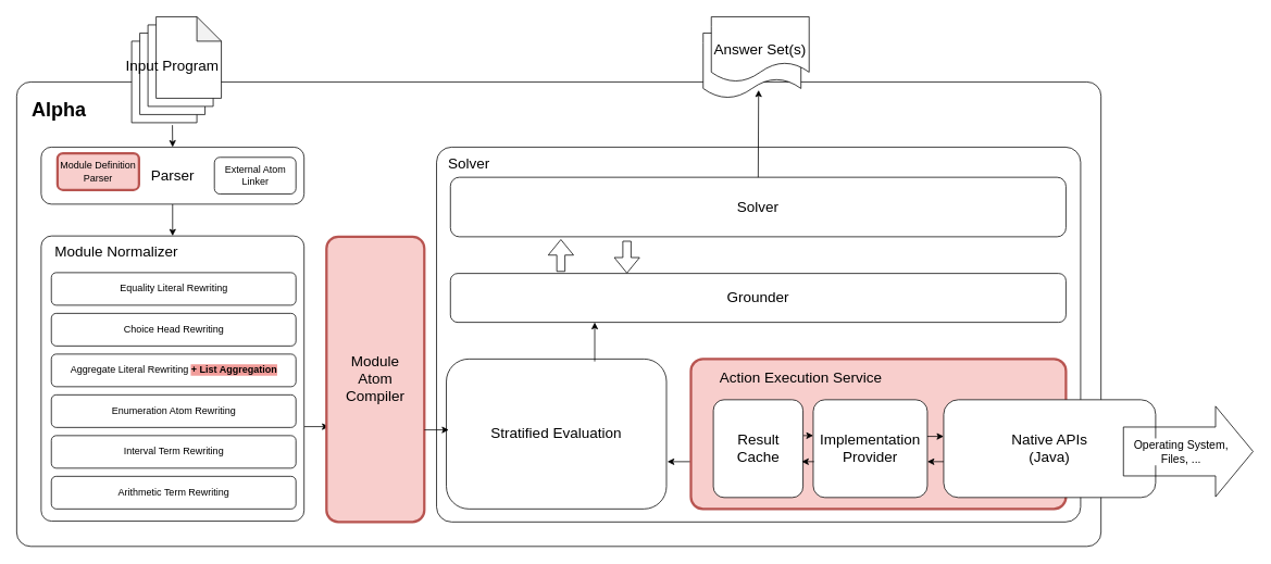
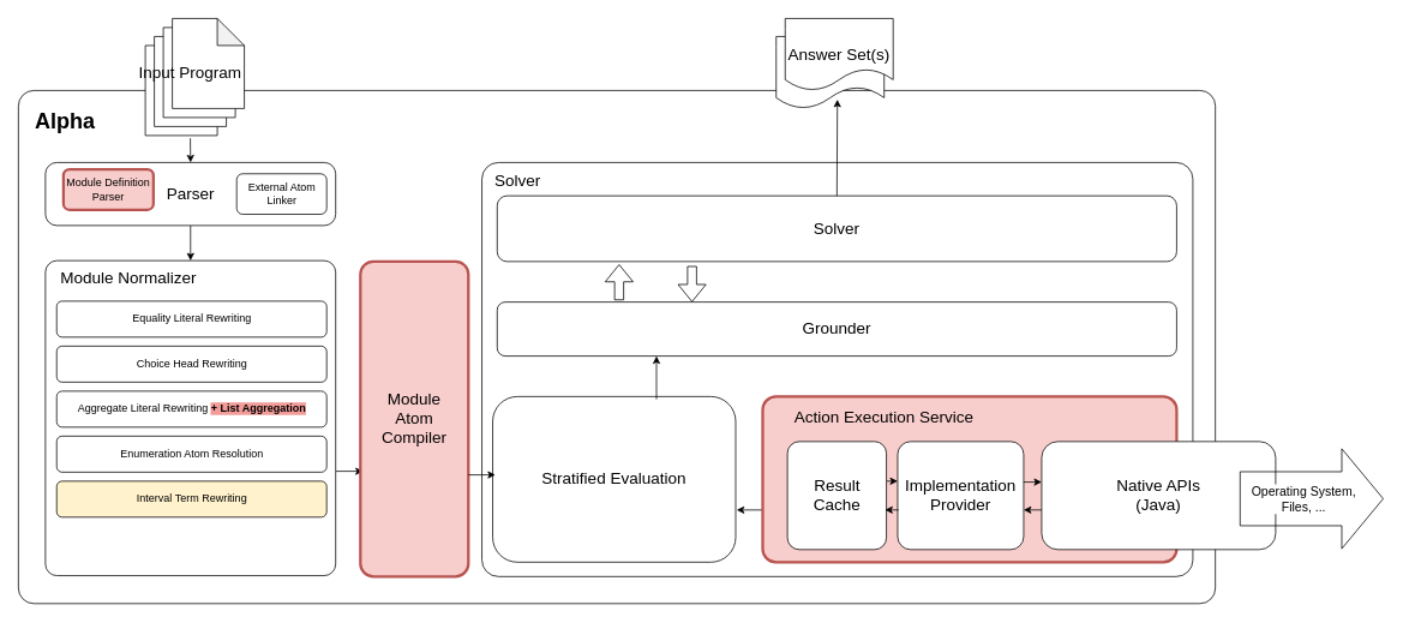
  <mxCell id="0" />
  <mxCell id="1" parent="0" />
  <mxCell id="2" value="" style="rounded=1;whiteSpace=wrap;html=1;arcSize=3;" parent="1" vertex="1"><mxGeometry x="20" y="100" width="1330" height="570" as="geometry" /></mxCell>
  <mxCell id="3" value="Alpha" style="text;html=1;align=center;verticalAlign=middle;whiteSpace=wrap;rounded=0;fontStyle=1;fontSize=24;" parent="1" vertex="1"><mxGeometry x="42" y="120" width="60" height="30" as="geometry" /></mxCell>
  <mxCell id="4" value="" style="endArrow=classic;html=1;rounded=0;exitX=0.625;exitY=1.03;exitDx=0;exitDy=0;exitPerimeter=0;entryX=0.5;entryY=0;entryDx=0;entryDy=0;" parent="1" source="20" target="16" edge="1"><mxGeometry width="50" height="50" relative="1" as="geometry"><mxPoint x="380" y="350" as="sourcePoint" /><mxPoint x="430" y="300" as="targetPoint" /></mxGeometry></mxCell>
  <mxCell id="5" value="" style="endArrow=classic;html=1;rounded=0;entryX=0.5;entryY=0;entryDx=0;entryDy=0;exitX=0.5;exitY=1;exitDx=0;exitDy=0;" parent="1" source="16" target="7" edge="1"><mxGeometry width="50" height="50" relative="1" as="geometry"><mxPoint x="350" y="250" as="sourcePoint" /><mxPoint x="400" y="200" as="targetPoint" /></mxGeometry></mxCell>
  <mxCell id="6" value="" style="group" parent="1" vertex="1" connectable="0"><mxGeometry x="50" y="289" width="360" height="350" as="geometry" /></mxCell>
  <mxCell id="7" value="" style="rounded=1;whiteSpace=wrap;html=1;arcSize=4;fontSize=18;" parent="6" vertex="1"><mxGeometry width="322.5" height="350" as="geometry" /></mxCell>
  <mxCell id="8" value="Module Normalizer " style="text;html=1;align=center;verticalAlign=middle;whiteSpace=wrap;rounded=0;fontSize=18;" parent="6" vertex="1"><mxGeometry x="1" y="4" width="182.5" height="30" as="geometry" /></mxCell>
  <mxCell id="9" value="Equality Literal Rewriting" style="rounded=1;whiteSpace=wrap;html=1;" parent="6" vertex="1"><mxGeometry x="12.5" y="45" width="300" height="40" as="geometry" /></mxCell>
  <mxCell id="10" value="Choice Head Rewriting" style="rounded=1;whiteSpace=wrap;html=1;" parent="6" vertex="1"><mxGeometry x="12.5" y="95" width="300" height="40" as="geometry" /></mxCell>
  <mxCell id="11" value="Aggregate Literal Rewriting &lt;b&gt;&lt;span style=&quot;background-color: rgb(241, 156, 153);&quot;&gt;+ List Aggregation&lt;/span&gt;&lt;/b&gt;" style="rounded=1;whiteSpace=wrap;html=1;" parent="6" vertex="1"><mxGeometry x="12.5" y="145" width="300" height="40" as="geometry" /></mxCell>
- <mxCell id="12" value="Enumeration Atom Rewriting" style="rounded=1;whiteSpace=wrap;html=1;" parent="6" vertex="1"><mxGeometry x="12.5" y="195" width="300" height="40" as="geometry" /></mxCell>
- <mxCell id="13" value="Interval Term Rewriting" style="rounded=1;whiteSpace=wrap;html=1;" parent="6" vertex="1"><mxGeometry x="12.5" y="245" width="300" height="40" as="geometry" /></mxCell>
- <mxCell id="14" value="Arithmetic Term Rewriting" style="rounded=1;whiteSpace=wrap;html=1;" parent="6" vertex="1"><mxGeometry x="12.5" y="295" width="300" height="40" as="geometry" /></mxCell>
+ <mxCell id="12" value="Enumeration Atom Resolution" style="rounded=1;whiteSpace=wrap;html=1;" parent="6" vertex="1"><mxGeometry x="12.5" y="195" width="300" height="40" as="geometry" /></mxCell>
+ <mxCell id="13" value="Interval Term Rewriting" style="rounded=1;whiteSpace=wrap;html=1;fillColor=#fff2cc;" parent="6" vertex="1"><mxGeometry x="12.5" y="245" width="300" height="40" as="geometry" /></mxCell>
  <mxCell id="15" value="" style="group" parent="1" vertex="1" connectable="0"><mxGeometry x="50" y="180" width="322.5" height="70" as="geometry" /></mxCell>
  <mxCell id="16" value="Parser" style="rounded=1;whiteSpace=wrap;html=1;arcSize=18;fontSize=18;" parent="15" vertex="1"><mxGeometry width="322.5" height="70" as="geometry" /></mxCell>
  <mxCell id="17" value="External Atom Linker" style="rounded=1;whiteSpace=wrap;html=1;" parent="15" vertex="1"><mxGeometry x="212.5" y="12.5" width="100" height="45" as="geometry" /></mxCell>
  <mxCell id="18" value="Module Definition&lt;br&gt;Parser" style="rounded=1;whiteSpace=wrap;html=1;strokeWidth=3;fillColor=#f8cecc;strokeColor=#b85450;" vertex="1" parent="15"><mxGeometry x="20" y="7.5" width="100" height="45" as="geometry" /></mxCell>
  <mxCell id="19" value="" style="group" parent="1" vertex="1" connectable="0"><mxGeometry x="151" width="120" height="130" as="geometry" y="20" /></mxCell>
  <mxCell id="20" value="" style="shape=note;whiteSpace=wrap;html=1;backgroundOutline=1;darkOpacity=0.05;" parent="19" vertex="1"><mxGeometry x="10" y="30" width="80" height="100" as="geometry" /></mxCell>
  <mxCell id="21" value="" style="shape=note;whiteSpace=wrap;html=1;backgroundOutline=1;darkOpacity=0.05;" parent="19" vertex="1"><mxGeometry x="20" y="20" width="80" height="100" as="geometry" /></mxCell>
  <mxCell id="22" value="" style="shape=note;whiteSpace=wrap;html=1;backgroundOutline=1;darkOpacity=0.05;" parent="19" vertex="1"><mxGeometry x="30" y="10" width="80" height="100" as="geometry" /></mxCell>
  <mxCell id="23" value="" style="shape=note;whiteSpace=wrap;html=1;backgroundOutline=1;darkOpacity=0.05;" parent="19" vertex="1"><mxGeometry x="40" width="80" height="100" as="geometry" /></mxCell>
  <mxCell id="24" value="Input Program" style="text;html=1;align=center;verticalAlign=middle;whiteSpace=wrap;rounded=0;fontSize=18;" parent="19" vertex="1"><mxGeometry y="45" width="120" height="30" as="geometry" /></mxCell>
  <mxCell id="25" value="" style="rounded=1;whiteSpace=wrap;html=1;arcSize=4;" parent="1" vertex="1"><mxGeometry x="535" y="180" width="790" height="460" as="geometry" /></mxCell>
  <mxCell id="26" value="Solver" style="text;html=1;align=center;verticalAlign=middle;whiteSpace=wrap;rounded=0;fontSize=18;" parent="1" vertex="1"><mxGeometry x="545" y="185" width="60" height="30" as="geometry" /></mxCell>
  <mxCell id="27" value="Stratified Evaluation" style="rounded=1;whiteSpace=wrap;html=1;fontSize=18;" parent="1" vertex="1"><mxGeometry x="547" y="440" width="270" height="184" as="geometry" /></mxCell>
  <mxCell id="28" value="Grounder" style="rounded=1;whiteSpace=wrap;html=1;fontSize=18;" parent="1" vertex="1"><mxGeometry x="552" y="335" width="755" height="60" as="geometry" /></mxCell>
  <mxCell id="29" value="Solver" style="rounded=1;whiteSpace=wrap;html=1;fontSize=18;" parent="1" vertex="1"><mxGeometry x="552" y="217" width="755" height="73" as="geometry" /></mxCell>
  <mxCell id="30" value="" style="shape=flexArrow;endArrow=classic;html=1;rounded=0;" parent="1" edge="1"><mxGeometry width="50" height="50" relative="1" as="geometry"><mxPoint x="687.5" y="333" as="sourcePoint" /><mxPoint x="687.5" y="293" as="targetPoint" /></mxGeometry></mxCell>
  <mxCell id="31" value="" style="shape=flexArrow;endArrow=classic;html=1;rounded=0;exitX=0.5;exitY=1;exitDx=0;exitDy=0;entryX=0.5;entryY=0;entryDx=0;entryDy=0;" parent="1" edge="1"><mxGeometry width="50" height="50" relative="1" as="geometry"><mxPoint x="768.5" y="295" as="sourcePoint" /><mxPoint x="768.5" y="335" as="targetPoint" /></mxGeometry></mxCell>
  <mxCell id="32" value="" style="endArrow=classic;html=1;rounded=0;exitX=0.5;exitY=0;exitDx=0;exitDy=0;" parent="1" edge="1" source="29"><mxGeometry width="50" height="50" relative="1" as="geometry"><mxPoint x="727" y="230" as="sourcePoint" /><mxPoint x="930" y="110" as="targetPoint" /></mxGeometry></mxCell>
  <mxCell id="33" value="" style="shape=document;whiteSpace=wrap;html=1;boundedLbl=1;" parent="1" vertex="1"><mxGeometry x="862" y="40" width="120" height="80" as="geometry" /></mxCell>
  <mxCell id="34" value="" style="shape=document;whiteSpace=wrap;html=1;boundedLbl=1;" parent="1" vertex="1"><mxGeometry x="872" width="120" height="80" as="geometry" y="20" /></mxCell>
  <mxCell id="35" value="Answer Set(s)" style="text;html=1;align=center;verticalAlign=middle;whiteSpace=wrap;rounded=0;fontSize=18;" parent="1" vertex="1"><mxGeometry x="867" y="45" width="130" height="30" as="geometry" /></mxCell>
  <mxCell id="36" value="" style="endArrow=classic;html=1;rounded=0;exitX=0.5;exitY=0;exitDx=0;exitDy=0;" parent="1" edge="1"><mxGeometry width="50" height="50" relative="1" as="geometry"><mxPoint x="729" y="443" as="sourcePoint" /><mxPoint x="729" y="395" as="targetPoint" /></mxGeometry></mxCell>
  <mxCell id="37" value="" style="endArrow=classic;html=1;rounded=0;" edge="1" parent="1"><mxGeometry width="50" height="50" relative="1" as="geometry"><mxPoint x="373" y="523" as="sourcePoint" /><mxPoint x="403" y="523" as="targetPoint" /></mxGeometry></mxCell>
  <mxCell id="38" value="" style="endArrow=classic;html=1;rounded=0;entryX=1.004;entryY=0.685;entryDx=0;entryDy=0;entryPerimeter=0;" edge="1" parent="1" target="27"><mxGeometry width="50" height="50" relative="1" as="geometry"><mxPoint x="875" y="566" as="sourcePoint" /><mxPoint x="860" y="566" as="targetPoint" /></mxGeometry></mxCell>
  <mxCell id="39" value="" style="group;strokeWidth=3;" vertex="1" connectable="0" parent="1"><mxGeometry x="847" y="440" width="690" height="184" as="geometry" /></mxCell>
  <mxCell id="40" value="" style="rounded=1;whiteSpace=wrap;html=1;arcSize=8;strokeWidth=3;fillColor=#f8cecc;strokeColor=#b85450;" vertex="1" parent="39"><mxGeometry width="460" height="184" as="geometry" /></mxCell>
  <mxCell id="41" value="Action Execution Service" style="text;html=1;align=center;verticalAlign=middle;whiteSpace=wrap;rounded=0;fontSize=18;" vertex="1" parent="39"><mxGeometry x="20" y="9" width="230" height="30" as="geometry" /></mxCell>
  <mxCell id="42" value="Result&lt;br style=&quot;font-size: 18px;&quot;&gt;Cache" style="rounded=1;whiteSpace=wrap;html=1;fontSize=18;arcSize=12;" vertex="1" parent="39"><mxGeometry x="27.5" y="50" width="110" height="120" as="geometry" /></mxCell>
  <mxCell id="43" value="Implementation Provider" style="rounded=1;whiteSpace=wrap;html=1;fontSize=18;arcSize=12;" vertex="1" parent="39"><mxGeometry x="150" y="50" width="140" height="120" as="geometry" /></mxCell>
  <mxCell id="44" value="Native APIs&lt;br style=&quot;font-size: 18px;&quot;&gt;(Java)" style="rounded=1;whiteSpace=wrap;html=1;fontSize=18;" vertex="1" parent="39"><mxGeometry x="310" y="50" width="260" height="120" as="geometry" /></mxCell>
  <mxCell id="45" value="" style="shape=flexArrow;endArrow=classic;html=1;rounded=0;endWidth=50;endSize=15;width=60;labelBackgroundColor=#FFFFFF;" edge="1" parent="39"><mxGeometry width="50" height="50" relative="1" as="geometry"><mxPoint x="530" y="113.5" as="sourcePoint" /><mxPoint x="690" y="113.5" as="targetPoint" /></mxGeometry></mxCell>
  <mxCell id="46" value="Operating System,&lt;br style=&quot;font-size: 14px;&quot;&gt;Files, ..." style="edgeLabel;html=1;align=center;verticalAlign=middle;resizable=0;points=[];fontSize=14;" vertex="1" connectable="0" parent="45"><mxGeometry x="-0.291" y="5" relative="1" as="geometry"><mxPoint x="13" y="5" as="offset" /></mxGeometry></mxCell>
  <mxCell id="47" value="" style="endArrow=classic;html=1;rounded=0;exitX=1;exitY=0.5;exitDx=0;exitDy=0;entryX=0;entryY=0.367;entryDx=0;entryDy=0;entryPerimeter=0;" edge="1" parent="39" target="43"><mxGeometry width="50" height="50" relative="1" as="geometry"><mxPoint x="138" y="94" as="sourcePoint" /><mxPoint x="196" y="94" as="targetPoint" /></mxGeometry></mxCell>
  <mxCell id="48" value="" style="endArrow=classic;html=1;rounded=0;exitX=1;exitY=0.5;exitDx=0;exitDy=0;entryX=0;entryY=0.375;entryDx=0;entryDy=0;entryPerimeter=0;" edge="1" parent="39" target="44"><mxGeometry width="50" height="50" relative="1" as="geometry"><mxPoint x="290" y="95" as="sourcePoint" /><mxPoint x="302" y="95" as="targetPoint" /></mxGeometry></mxCell>
  <mxCell id="49" value="" style="endArrow=classic;html=1;rounded=0;" edge="1" parent="39"><mxGeometry width="50" height="50" relative="1" as="geometry"><mxPoint x="310" y="126" as="sourcePoint" /><mxPoint x="290" y="126" as="targetPoint" /></mxGeometry></mxCell>
  <mxCell id="50" value="" style="endArrow=classic;html=1;rounded=0;entryX=0.986;entryY=0.633;entryDx=0;entryDy=0;entryPerimeter=0;" edge="1" parent="39" target="42"><mxGeometry width="50" height="50" relative="1" as="geometry"><mxPoint x="151" y="126" as="sourcePoint" /><mxPoint x="131" y="126" as="targetPoint" /></mxGeometry></mxCell>
  <mxCell id="51" value="Module&lt;br style=&quot;font-size: 18px;&quot;&gt;Atom Compiler" style="rounded=1;whiteSpace=wrap;html=1;arcSize=12;fontSize=18;strokeWidth=3;fillColor=#f8cecc;strokeColor=#b85450;" vertex="1" parent="1"><mxGeometry x="400" y="290" width="120" height="350" as="geometry" /></mxCell>
  <mxCell id="52" value="" style="endArrow=classic;html=1;rounded=0;" edge="1" parent="1"><mxGeometry width="50" height="50" relative="1" as="geometry"><mxPoint x="520" y="527" as="sourcePoint" /><mxPoint x="550" y="527" as="targetPoint" /></mxGeometry></mxCell>
